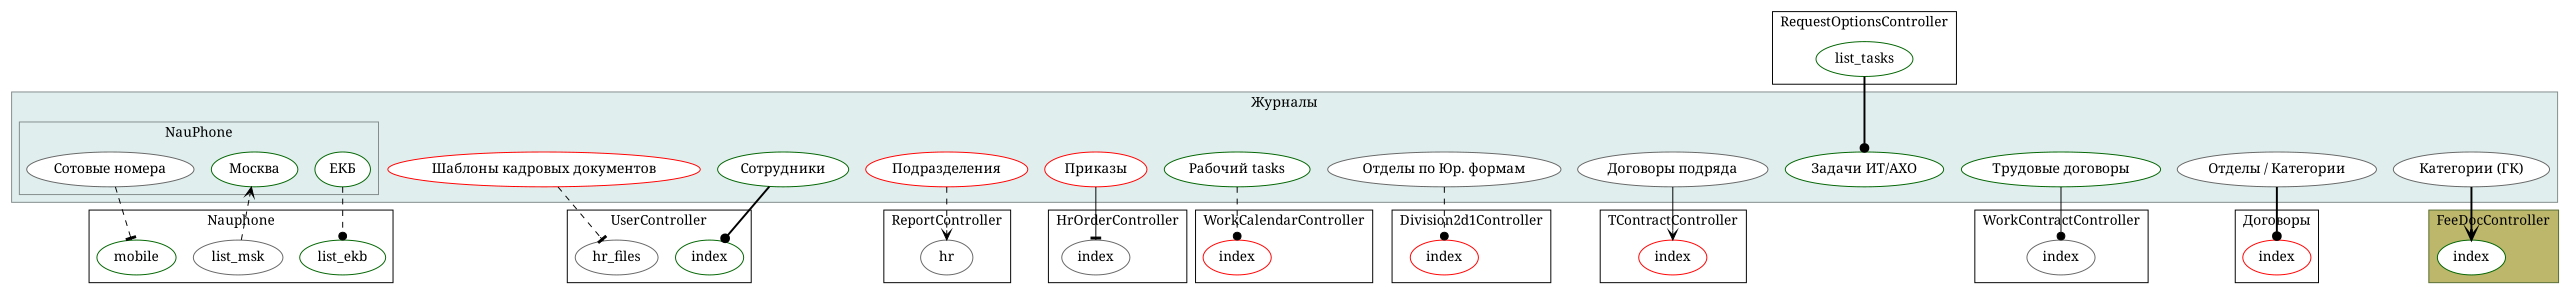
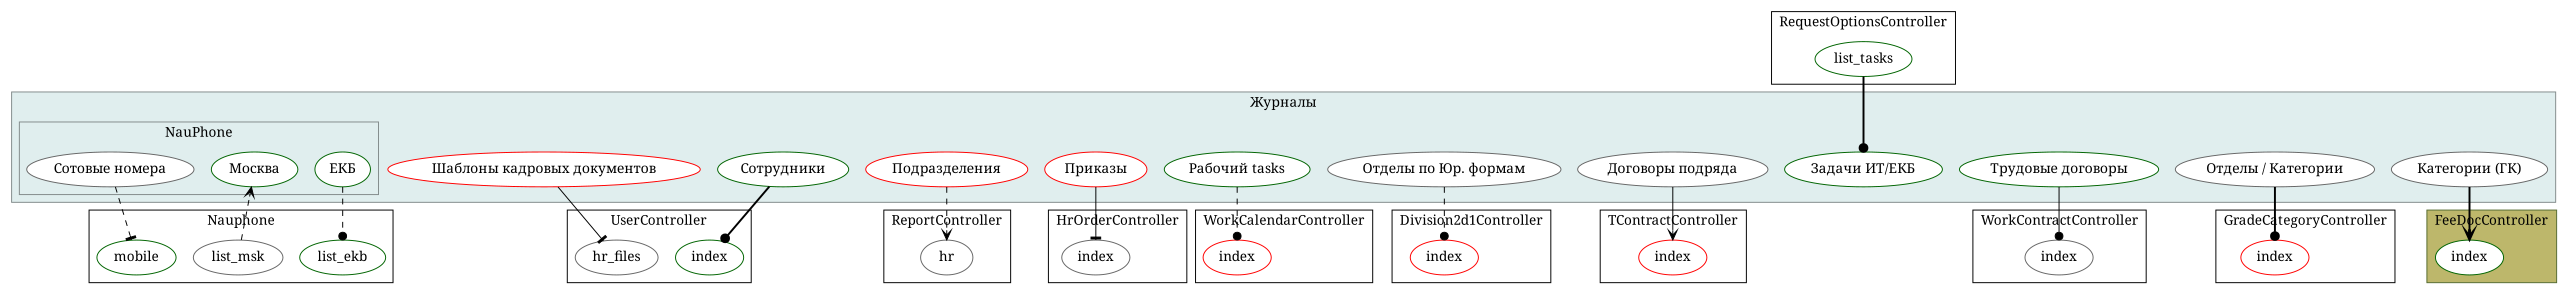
  digraph {
    fontname="Noto Serif"
    node [color=darkgreen fillcolor=white fontname="Noto Serif" style=filled]
    edge [arrowhead=dot fontname="Noto Serif" style=dashed]
    "ЕКБ"
    "Москва"
    "Сотовые номера" [color=gray40]
    "Сотрудники"
    "Подразделения" [color=red]
-   "Задачи ИТ/АХО"
+   "Задачи ИТ/АХО" [label="Задачи ИТ/ЕКБ"]
    "Приказы" [color=red]
    n8 [label="Рабочий tasks"]
    "Отделы по Юр. формам" [color=gray40]
    "Договоры подряда" [color=gray40]
    "Трудовые договоры"
    n12 [color=gray40 label="Отделы / Категории"]
    "Шаблоны кадровых документов" [color=red]
    n14 [color=gray40 label="Категории (ГК)"]
    n15 [label=index fillcolor="" style=""]
    n16 [color=gray40 label=hr_files fillcolor="" style=""]
    hr [color=gray40 fillcolor="" style=""]
    list_tasks [fillcolor="" style=""]
    n19 [color=gray40 label=index fillcolor="" style=""]
    n20 [color=red label=index fillcolor="" style=""]
    n21 [color=red label=index fillcolor="" style=""]
    n22 [color=red label=index fillcolor="" style=""]
    n23 [color=gray40 label=index fillcolor="" style=""]
    n24 [label=list_ekb fillcolor="" style=""]
    n25 [color=gray40 label=list_msk fillcolor="" style=""]
    n26 [label=mobile fillcolor="" style=""]
    n27 [color=red label=index fillcolor="" style=""]
    n28 [label=index]
    subgraph cluster_1 {
      color=azure4
      fillcolor=azure2
      label="Журналы"
      style=filled
      "Сотрудники"
      "Подразделения"
      "Задачи ИТ/АХО"
      "Приказы"
      n8
      "Отделы по Юр. формам"
      "Договоры подряда"
      "Трудовые договоры"
      n12
      "Шаблоны кадровых документов"
      n14
      subgraph cluster_2 {
        color=azure4
        fillcolor=azure2
        label=NauPhone
        style=filled
        "ЕКБ"
        "Москва"
        "Сотовые номера"
      }
    }
    subgraph cluster_3 {
      label=UserController
      n15
      n16
    }
    subgraph cluster_4 {
      label=ReportController
      hr
    }
    subgraph cluster_5 {
      label=RequestOptionsController
      list_tasks
    }
    subgraph cluster_6 {
      label=HrOrderController
      n19
    }
    subgraph cluster_7 {
      label=WorkCalendarController
      n20
    }
    subgraph cluster_8 {
      label=Division2d1Controller
      n21
    }
    subgraph cluster_9 {
      label=TContractController
      n22
    }
    subgraph cluster_10 {
      label=WorkContractController
      n23
    }
    subgraph cluster_11 {
      label=Nauphone
      n24
      n25
      n26
    }
    subgraph cluster_12 {
-     label="Договоры"
+     label=GradeCategoryController
      n27
    }
    subgraph cluster_13 {
      color=darkolivegreen
      fillcolor=darkkhaki
      label=FeeDocController
      style=filled
      n28
    }
    "ЕКБ" -> n24
    "Сотовые номера" -> n26 [arrowhead=tee]
    "Сотрудники" -> n15 [style=bold]
    "Подразделения" -> hr [arrowhead=vee]
    "Приказы" -> n19 [arrowhead=tee style=solid]
    n8 -> n20
    "Отделы по Юр. формам" -> n21
    "Договоры подряда" -> n22 [arrowhead=vee style=solid]
    "Трудовые договоры" -> n23 [style=solid]
    n12 -> n27 [style=bold]
-   "Шаблоны кадровых документов" -> n16 [arrowhead=tee]
+   "Шаблоны кадровых документов" -> n16 [arrowhead=tee style=solid]
    n14 -> n28 [arrowhead=vee style=bold]
    list_tasks -> "Задачи ИТ/АХО" [style=bold]
    n25 -> "Москва" [arrowhead=vee]
  }
